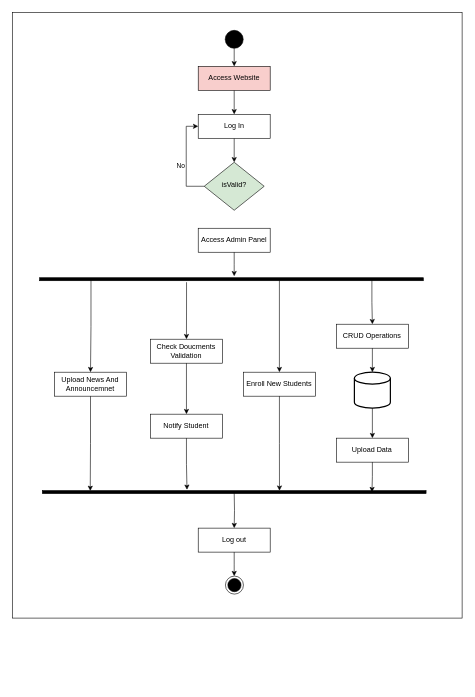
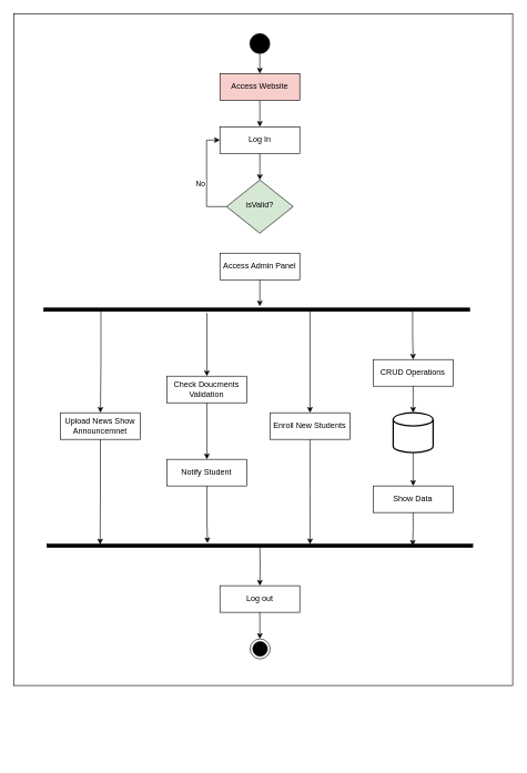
  <mxCell id="0" />
  <mxCell id="1" parent="0" />
  <mxCell id="2" value="" style="rounded=0;whiteSpace=wrap;html=1;movable=0;resizable=0;rotatable=0;deletable=0;editable=0;locked=1;connectable=0;" vertex="1" parent="1"><mxGeometry x="20" width="750" height="1010" as="geometry" y="20" /></mxCell>
  <mxCell id="3" style="edgeStyle=orthogonalEdgeStyle;rounded=0;orthogonalLoop=1;jettySize=auto;html=1;exitX=0.5;exitY=1;exitDx=0;exitDy=0;" parent="1" source="4" target="7" edge="1"><mxGeometry relative="1" as="geometry" /></mxCell>
  <mxCell id="4" value="Access Website" style="rounded=1;whiteSpace=wrap;html=1;fontSize=12;glass=0;strokeWidth=1;shadow=0;arcSize=0;fillColor=#f8cecc;" parent="1" vertex="1"><mxGeometry x="330" y="110" width="120" height="40" as="geometry" /></mxCell>
  <mxCell id="5" style="edgeStyle=orthogonalEdgeStyle;rounded=0;orthogonalLoop=1;jettySize=auto;html=1;exitX=0.5;exitY=1;exitDx=0;exitDy=0;entryX=0.5;entryY=0;entryDx=0;entryDy=0;" parent="1" source="14" target="4" edge="1"><mxGeometry relative="1" as="geometry"><mxPoint x="390" y="80" as="sourcePoint" /></mxGeometry></mxCell>
  <mxCell id="6" style="edgeStyle=orthogonalEdgeStyle;rounded=0;orthogonalLoop=1;jettySize=auto;html=1;exitX=0.5;exitY=1;exitDx=0;exitDy=0;entryX=0.5;entryY=0;entryDx=0;entryDy=0;" parent="1" source="7" target="10" edge="1"><mxGeometry relative="1" as="geometry" /></mxCell>
  <mxCell id="7" value="Log In" style="rounded=1;whiteSpace=wrap;html=1;fontSize=12;glass=0;strokeWidth=1;shadow=0;arcSize=0;" parent="1" vertex="1"><mxGeometry x="330" y="190" width="120" height="40" as="geometry" /></mxCell>
  <mxCell id="8" style="edgeStyle=orthogonalEdgeStyle;rounded=0;orthogonalLoop=1;jettySize=auto;html=1;exitX=0;exitY=0.5;exitDx=0;exitDy=0;entryX=0;entryY=0.5;entryDx=0;entryDy=0;" parent="1" source="10" target="7" edge="1"><mxGeometry relative="1" as="geometry" /></mxCell>
  <mxCell id="9" value="No" style="edgeLabel;html=1;align=center;verticalAlign=middle;resizable=0;points=[];" parent="8" vertex="1" connectable="0"><mxGeometry x="-0.087" y="1" relative="1" as="geometry"><mxPoint x="-9" y="3" as="offset" /></mxGeometry></mxCell>
  <mxCell id="10" value="isValid?" style="rhombus;whiteSpace=wrap;html=1;shadow=0;fontFamily=Helvetica;fontSize=12;align=center;strokeWidth=1;spacing=6;spacingTop=-4;fillColor=#d5e8d4;" parent="1" vertex="1"><mxGeometry x="340" y="270" width="100" height="80" as="geometry" /></mxCell>
  <mxCell id="11" value="Access Admin Panel" style="rounded=1;whiteSpace=wrap;html=1;fontSize=12;glass=0;strokeWidth=1;shadow=0;arcSize=0;" parent="1" vertex="1"><mxGeometry x="330" y="380" width="120" height="40" as="geometry" /></mxCell>
  <mxCell id="12" value="Check Doucments Validation" style="rounded=1;whiteSpace=wrap;html=1;fontSize=12;glass=0;strokeWidth=1;shadow=0;arcSize=0;" parent="1" vertex="1"><mxGeometry x="250.4" y="565" width="120" height="40" as="geometry" /></mxCell>
  <mxCell id="13" value="" style="strokeWidth=2;html=1;shape=mxgraph.flowchart.database;whiteSpace=wrap;" parent="1" vertex="1"><mxGeometry x="590.4" y="620" width="60" height="60" as="geometry" /></mxCell>
  <mxCell id="14" value="" style="ellipse;fillColor=strokeColor;html=1;" vertex="1" parent="1"><mxGeometry x="375" y="50" width="30" height="30" as="geometry" /></mxCell>
  <mxCell id="15" value="" style="html=1;points=[];perimeter=orthogonalPerimeter;fillColor=strokeColor;rotation=90;" vertex="1" parent="1"><mxGeometry x="382.9" y="145.08" width="5" height="639.84" as="geometry" /></mxCell>
  <mxCell id="16" style="edgeStyle=orthogonalEdgeStyle;rounded=0;orthogonalLoop=1;jettySize=auto;html=1;exitX=0.5;exitY=1;exitDx=0;exitDy=0;" edge="1" parent="1" source="11"><mxGeometry relative="1" as="geometry"><mxPoint x="390" y="460" as="targetPoint" /></mxGeometry></mxCell>
  <mxCell id="17" value="Enroll New Students" style="rounded=1;whiteSpace=wrap;html=1;fontSize=12;glass=0;strokeWidth=1;shadow=0;arcSize=0;" vertex="1" parent="1"><mxGeometry x="405.4" y="620" width="120" height="40" as="geometry" /></mxCell>
- <mxCell id="18" value="Upload News And Announcemnet" style="rounded=1;whiteSpace=wrap;html=1;fontSize=12;glass=0;strokeWidth=1;shadow=0;arcSize=0;" vertex="1" parent="1"><mxGeometry x="90.4" y="620" width="120" height="40" as="geometry" /></mxCell>
+ <mxCell id="18" value="Upload News Show Announcemnet" style="rounded=1;whiteSpace=wrap;html=1;fontSize=12;glass=0;strokeWidth=1;shadow=0;arcSize=0;" vertex="1" parent="1"><mxGeometry x="90.4" y="620" width="120" height="40" as="geometry" /></mxCell>
  <mxCell id="19" value="CRUD Operations" style="rounded=1;whiteSpace=wrap;html=1;fontSize=12;glass=0;strokeWidth=1;shadow=0;arcSize=0;" vertex="1" parent="1"><mxGeometry x="560.4" y="540" width="120" height="40" as="geometry" /></mxCell>
  <mxCell id="20" value="" style="html=1;points=[];perimeter=orthogonalPerimeter;fillColor=strokeColor;rotation=90;" vertex="1" parent="1"><mxGeometry x="387.5" y="500" width="5" height="639.84" as="geometry" /></mxCell>
  <mxCell id="21" value="Notify Student" style="rounded=1;whiteSpace=wrap;html=1;fontSize=12;glass=0;strokeWidth=1;shadow=0;arcSize=0;" vertex="1" parent="1"><mxGeometry x="250.4" y="690" width="120" height="40" as="geometry" /></mxCell>
  <mxCell id="22" style="edgeStyle=orthogonalEdgeStyle;rounded=0;orthogonalLoop=1;jettySize=auto;html=1;exitX=0.594;exitY=0.866;exitDx=0;exitDy=0;entryX=0.5;entryY=0;entryDx=0;entryDy=0;exitPerimeter=0;" edge="1" parent="1" source="15" target="18"><mxGeometry relative="1" as="geometry"><mxPoint x="140" y="620" as="sourcePoint" /><mxPoint x="140" y="660" as="targetPoint" /></mxGeometry></mxCell>
  <mxCell id="23" style="edgeStyle=orthogonalEdgeStyle;rounded=0;orthogonalLoop=1;jettySize=auto;html=1;exitX=1.5;exitY=0.617;exitDx=0;exitDy=0;entryX=0.5;entryY=0;entryDx=0;entryDy=0;exitPerimeter=0;" edge="1" parent="1" source="15" target="12"><mxGeometry relative="1" as="geometry"><mxPoint x="161" y="475" as="sourcePoint" /><mxPoint x="160" y="540" as="targetPoint" /></mxGeometry></mxCell>
  <mxCell id="24" style="edgeStyle=orthogonalEdgeStyle;rounded=0;orthogonalLoop=1;jettySize=auto;html=1;exitX=0.829;exitY=0.375;exitDx=0;exitDy=0;exitPerimeter=0;" edge="1" parent="1" source="15" target="17"><mxGeometry relative="1" as="geometry"><mxPoint x="171" y="485" as="sourcePoint" /><mxPoint x="170" y="550" as="targetPoint" /></mxGeometry></mxCell>
  <mxCell id="25" style="edgeStyle=orthogonalEdgeStyle;rounded=0;orthogonalLoop=1;jettySize=auto;html=1;exitX=0.829;exitY=0.134;exitDx=0;exitDy=0;entryX=0.5;entryY=0;entryDx=0;entryDy=0;exitPerimeter=0;" edge="1" parent="1" source="15" target="19"><mxGeometry relative="1" as="geometry"><mxPoint x="181" y="495" as="sourcePoint" /><mxPoint x="180" y="560" as="targetPoint" /></mxGeometry></mxCell>
  <mxCell id="26" style="edgeStyle=orthogonalEdgeStyle;rounded=0;orthogonalLoop=1;jettySize=auto;html=1;exitX=0.5;exitY=1;exitDx=0;exitDy=0;entryX=0.5;entryY=0;entryDx=0;entryDy=0;" edge="1" parent="1" source="12" target="21"><mxGeometry relative="1" as="geometry"><mxPoint x="191" y="505" as="sourcePoint" /><mxPoint x="190" y="570" as="targetPoint" /></mxGeometry></mxCell>
  <mxCell id="27" style="edgeStyle=orthogonalEdgeStyle;rounded=0;orthogonalLoop=1;jettySize=auto;html=1;exitX=0.5;exitY=1;exitDx=0;exitDy=0;" edge="1" parent="1" source="18"><mxGeometry relative="1" as="geometry"><mxPoint x="201" y="515" as="sourcePoint" /><mxPoint x="150" y="818" as="targetPoint" /></mxGeometry></mxCell>
  <mxCell id="28" style="edgeStyle=orthogonalEdgeStyle;rounded=0;orthogonalLoop=1;jettySize=auto;html=1;exitX=0.5;exitY=1;exitDx=0;exitDy=0;entryX=-0.272;entryY=0.623;entryDx=0;entryDy=0;entryPerimeter=0;" edge="1" parent="1" source="21" target="20"><mxGeometry relative="1" as="geometry"><mxPoint x="211" y="525" as="sourcePoint" /><mxPoint x="230" y="640" as="targetPoint" /></mxGeometry></mxCell>
  <mxCell id="29" style="edgeStyle=orthogonalEdgeStyle;rounded=0;orthogonalLoop=1;jettySize=auto;html=1;exitX=0.5;exitY=1;exitDx=0;exitDy=0;entryX=0.036;entryY=0.382;entryDx=0;entryDy=0;entryPerimeter=0;" edge="1" parent="1" source="17" target="20"><mxGeometry relative="1" as="geometry"><mxPoint x="221" y="535" as="sourcePoint" /><mxPoint x="220" y="600" as="targetPoint" /></mxGeometry></mxCell>
  <mxCell id="30" style="edgeStyle=orthogonalEdgeStyle;rounded=0;orthogonalLoop=1;jettySize=auto;html=1;exitX=0.5;exitY=1;exitDx=0;exitDy=0;entryX=0.5;entryY=0;entryDx=0;entryDy=0;entryPerimeter=0;" edge="1" parent="1" source="19" target="13"><mxGeometry relative="1" as="geometry"><mxPoint x="231" y="545" as="sourcePoint" /><mxPoint x="230" y="610" as="targetPoint" /></mxGeometry></mxCell>
- <mxCell id="31" value="Upload Data" style="rounded=1;whiteSpace=wrap;html=1;fontSize=12;glass=0;strokeWidth=1;shadow=0;arcSize=0;" vertex="1" parent="1"><mxGeometry x="560.4" y="730" width="120" height="40" as="geometry" /></mxCell>
+ <mxCell id="31" value="Show Data" style="rounded=1;whiteSpace=wrap;html=1;fontSize=12;glass=0;strokeWidth=1;shadow=0;arcSize=0;" vertex="1" parent="1"><mxGeometry x="560.4" y="730" width="120" height="40" as="geometry" /></mxCell>
  <mxCell id="32" style="edgeStyle=orthogonalEdgeStyle;rounded=0;orthogonalLoop=1;jettySize=auto;html=1;exitX=0.5;exitY=1;exitDx=0;exitDy=0;entryX=0.5;entryY=0;entryDx=0;entryDy=0;exitPerimeter=0;" edge="1" parent="1" source="13" target="31"><mxGeometry relative="1" as="geometry"><mxPoint x="475" y="580" as="sourcePoint" /><mxPoint x="475" y="827" as="targetPoint" /></mxGeometry></mxCell>
  <mxCell id="33" style="edgeStyle=orthogonalEdgeStyle;rounded=0;orthogonalLoop=1;jettySize=auto;html=1;exitX=0.5;exitY=1;exitDx=0;exitDy=0;entryX=0.516;entryY=0.141;entryDx=0;entryDy=0;entryPerimeter=0;" edge="1" parent="1" source="31" target="20"><mxGeometry relative="1" as="geometry"><mxPoint x="630" y="690" as="sourcePoint" /><mxPoint x="630" y="740" as="targetPoint" /></mxGeometry></mxCell>
  <mxCell id="34" value="Log out" style="rounded=1;whiteSpace=wrap;html=1;fontSize=12;glass=0;strokeWidth=1;shadow=0;arcSize=0;" vertex="1" parent="1"><mxGeometry x="330" y="880" width="120" height="40" as="geometry" /></mxCell>
  <mxCell id="35" style="edgeStyle=orthogonalEdgeStyle;rounded=0;orthogonalLoop=1;jettySize=auto;html=1;entryX=0.5;entryY=0;entryDx=0;entryDy=0;" edge="1" parent="1" target="34"><mxGeometry relative="1" as="geometry"><mxPoint x="390" y="820" as="sourcePoint" /><mxPoint x="321" y="826" as="targetPoint" /></mxGeometry></mxCell>
  <mxCell id="36" style="edgeStyle=orthogonalEdgeStyle;rounded=0;orthogonalLoop=1;jettySize=auto;html=1;exitX=0.5;exitY=1;exitDx=0;exitDy=0;" edge="1" parent="1" source="34"><mxGeometry relative="1" as="geometry"><mxPoint x="400" y="830" as="sourcePoint" /><mxPoint x="390" y="960" as="targetPoint" /></mxGeometry></mxCell>
  <mxCell id="37" value="" style="ellipse;html=1;shape=endState;fillColor=strokeColor;" vertex="1" parent="1"><mxGeometry x="375.4" y="960" width="30" height="30" as="geometry" /></mxCell>
